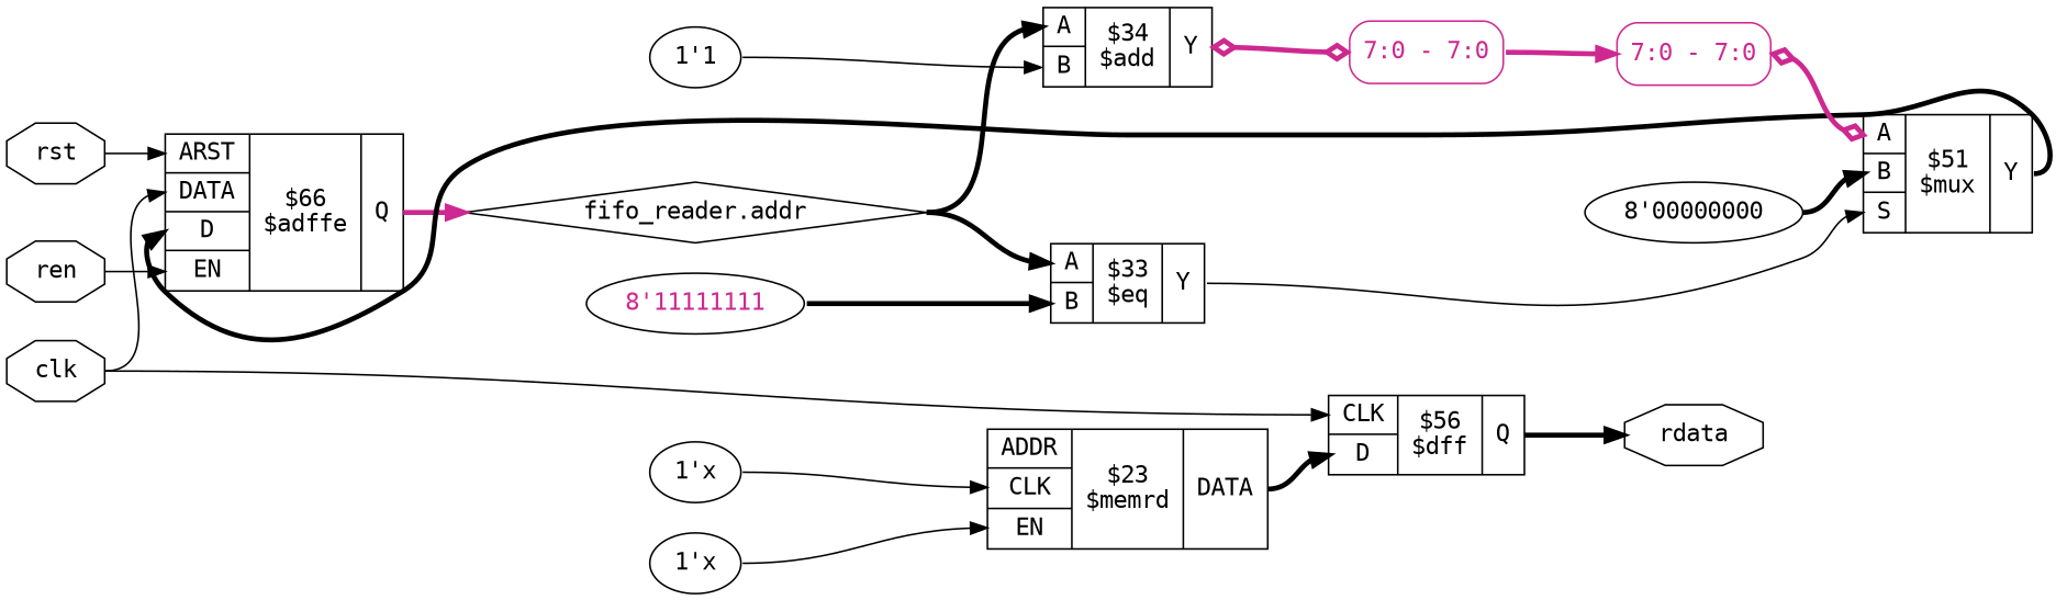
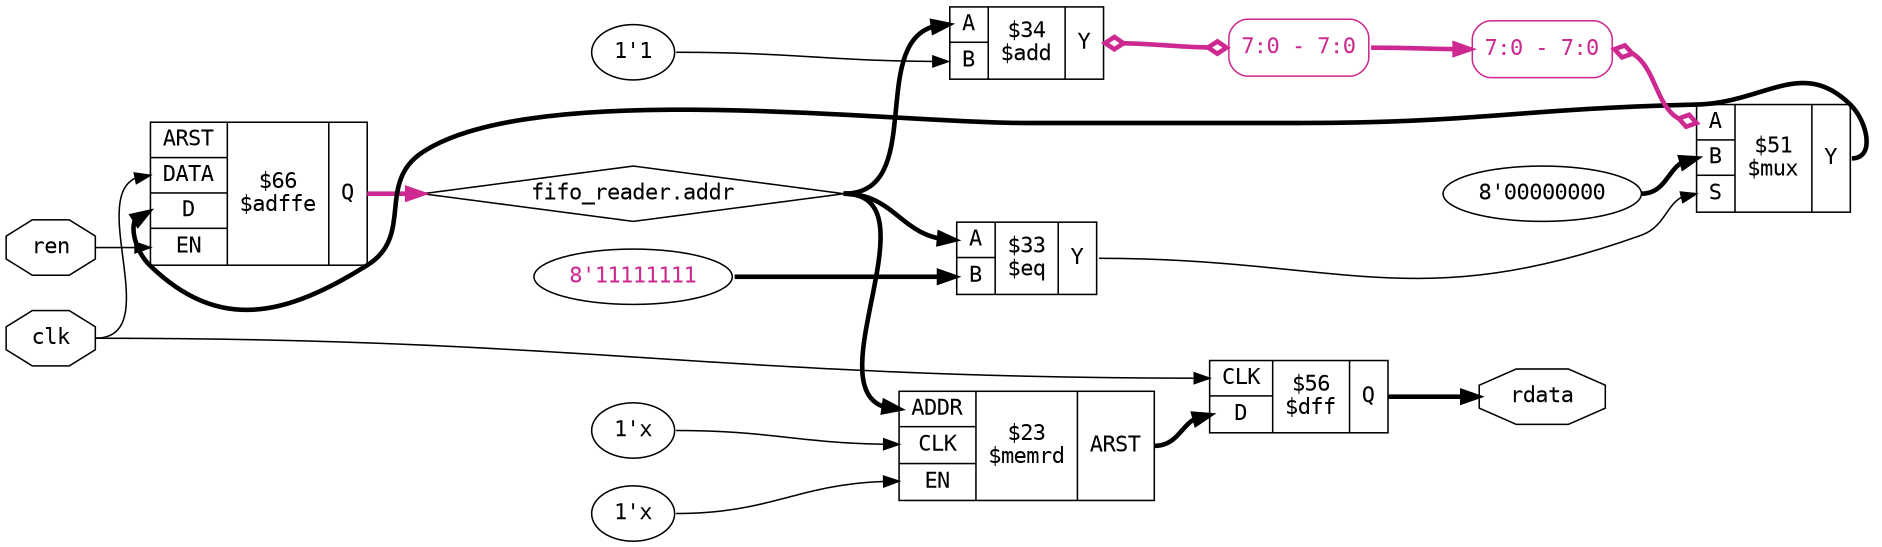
  digraph {
    fontname="DejaVu Sans Mono"
    rankdir=LR
    remincross=true
    node [fontname="DejaVu Sans Mono" shape=record]
    edge [color=black fontcolor=black fontname="DejaVu Sans Mono" headport="p16:w" tailport=e style="setlinewidth(3)"]
    n1 [color=black fontcolor=black label=clk shape=octagon]
    n2 [label="{{<p15> ARST|<p16> DATA|<p17> D|<p18> EN}|$66\n$adffe|{<p19> Q}}"]
    n3 [label="{{<p16> CLK|<p17> D}|$56\n$dff|{<p19> Q}}"]
    n4 [color=black fontcolor=black label="fifo_reader.addr" shape=diamond]
    n5 [color=black fontcolor=black label=rdata shape=octagon]
    n6 [label="{{<p10> A|<p11> B}|$34\n$add|{<p12> Y}}"]
    n7 [label="{{<p10> A|<p11> B}|$33\n$eq|{<p12> Y}}"]
-   n8 [label="{{<p23> ADDR|<p16> CLK|<p18> EN}|$23\n$memrd|{<p24> DATA}}"]
+   n8 [label="{{<p23> ADDR|<p16> CLK|<p18> EN}|$23\n$memrd|{<p24> ARST}}"]
    n9 [color=maroon3 fontcolor=maroon3 label="<s0> 7:0 - 7:0 " style=rounded]
    n10 [label="{{<p10> A|<p11> B|<p21> S}|$51\n$mux|{<p12> Y}}"]
    n11 [color=black fontcolor=black label=ren shape=octagon]
-   n12 [color=black fontcolor=black label=rst shape=octagon]
    n13 [label="1'1" shape=""]
    n14 [color=maroon3 fontcolor=maroon3 label="<s0> 7:0 - 7:0 " style=rounded]
    n15 [fontcolor=maroon3 label="8'11111111" shape=""]
    n16 [label="8'00000000" shape=""]
    n17 [label="1'x" shape=""]
    n18 [label="1'x" shape=""]
    n1 -> n2 [style=""]
    n1 -> n3 [style=""]
    n2 -> n4 [color=maroon3 headport=w tailport="p19:e"]
    n3 -> n5 [headport=w tailport="p19:e"]
    n4 -> n6 [headport="p10:w"]
    n4 -> n7 [headport="p10:w"]
+   n4 -> n8 [headport="p23:w"]
    n6 -> n9 [arrowhead=odiamond arrowtail=odiamond color=maroon3 dir=both fontcolor=maroon3 headport=w tailport="p12:e"]
    n7 -> n10 [headport="p21:w" tailport="p12:e" style=""]
    n8 -> n3 [headport="p17:w" tailport="p24:e"]
    n9 -> n14 [color=maroon3 fontcolor=maroon3 headport="s0:w" tailport="s0:e"]
    n10 -> n2 [headport="p17:w" tailport="p12:e"]
    n11 -> n2 [headport="p18:w" style=""]
-   n12 -> n2 [headport="p15:w" style=""]
    n13 -> n6 [headport="p11:w" style=""]
    n14 -> n10 [arrowhead=odiamond arrowtail=odiamond color=maroon3 dir=both fontcolor=maroon3 headport="p10:w"]
    n15 -> n7 [headport="p11:w"]
    n16 -> n10 [headport="p11:w"]
    n17 -> n8 [style=""]
    n18 -> n8 [headport="p18:w" style=""]
  }
